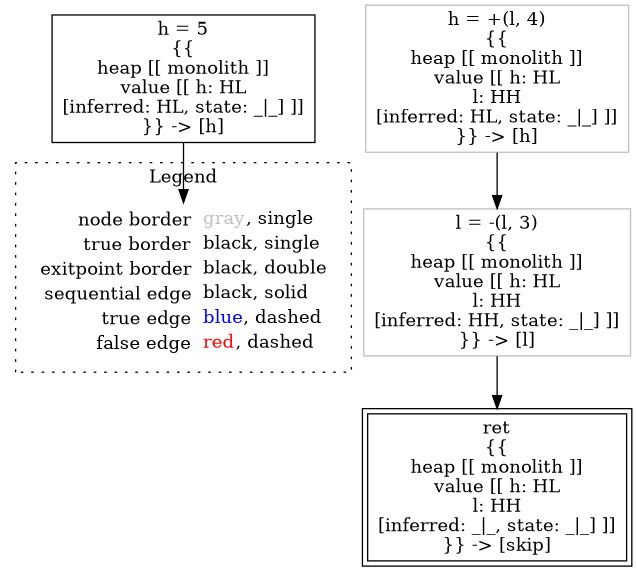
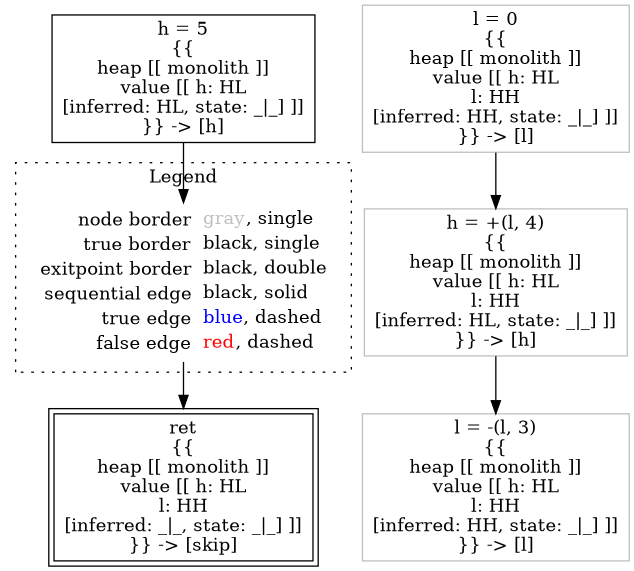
  digraph {
    node [shape=rect color=gray]
    edge [color=black]
    n1 [label=<<table border="0" cellpadding="2" cellspacing="0" cellborder="0"><tr><td align="right">node border&nbsp;</td><td align="left"><font color="gray">gray</font>, single</td></tr><tr><td align="right">true border&nbsp;</td><td align="left"><font color="black">black</font>, single</td></tr><tr><td align="right">exitpoint border&nbsp;</td><td align="left"><font color="black">black</font>, double</td></tr><tr><td align="right">sequential edge&nbsp;</td><td align="left"><font color="black">black</font>, solid</td></tr><tr><td align="right">true edge&nbsp;</td><td align="left"><font color="blue">blue</font>, dashed</td></tr><tr><td align="right">false edge&nbsp;</td><td align="left"><font color="red">red</font>, dashed</td></tr></table>> shape=plaintext color=""]
    n2 [color=black label=<h = 5<BR/>{{<BR/>heap [[ monolith ]]<BR/>value [[ h: HL<BR/>[inferred: HL, state: _|_] ]]<BR/>}} -&gt; [h]>]
+   n3 [label=<l = 0<BR/>{{<BR/>heap [[ monolith ]]<BR/>value [[ h: HL<BR/>l: HH<BR/>[inferred: HH, state: _|_] ]]<BR/>}} -&gt; [l]>]
    n4 [label=<h = +(l, 4)<BR/>{{<BR/>heap [[ monolith ]]<BR/>value [[ h: HL<BR/>l: HH<BR/>[inferred: HL, state: _|_] ]]<BR/>}} -&gt; [h]>]
    n5 [label=<l = -(l, 3)<BR/>{{<BR/>heap [[ monolith ]]<BR/>value [[ h: HL<BR/>l: HH<BR/>[inferred: HH, state: _|_] ]]<BR/>}} -&gt; [l]>]
    n6 [color=black label=<ret<BR/>{{<BR/>heap [[ monolith ]]<BR/>value [[ h: HL<BR/>l: HH<BR/>[inferred: _|_, state: _|_] ]]<BR/>}} -&gt; [skip]> peripheries=2]
    subgraph cluster_1 {
      label=Legend
      style=dotted
      n1
    }
    n2 -> n1
+   n3 -> n4
    n4 -> n5
-   n5 -> n6
+   n1 -> n6
  }
